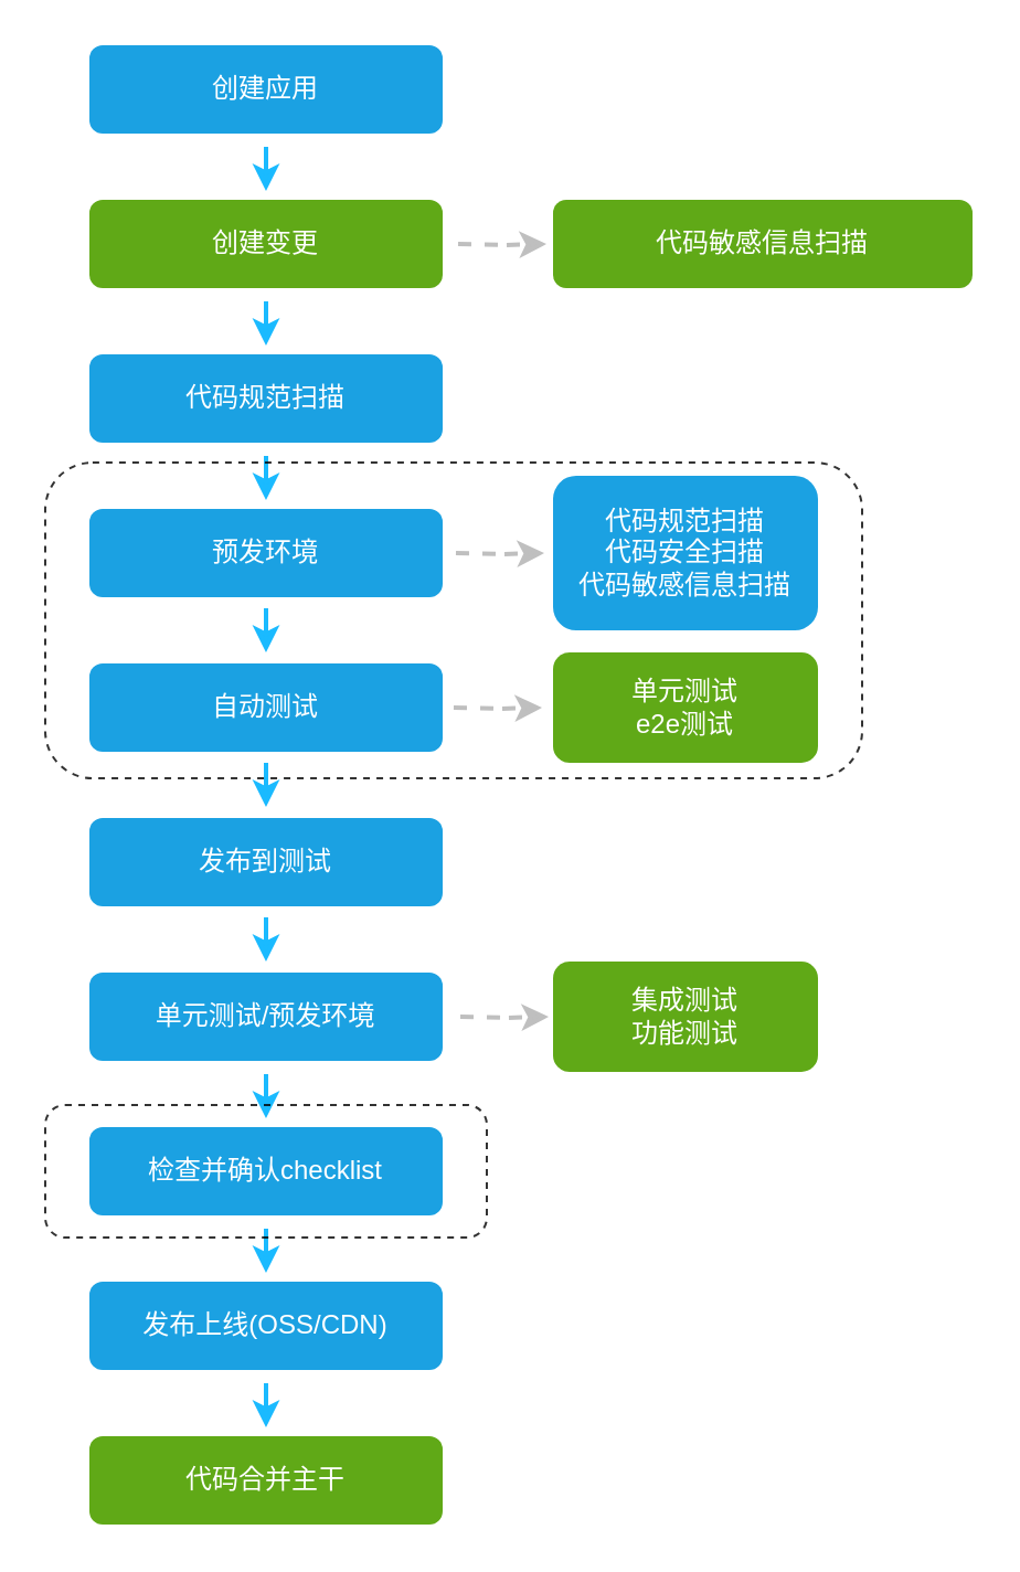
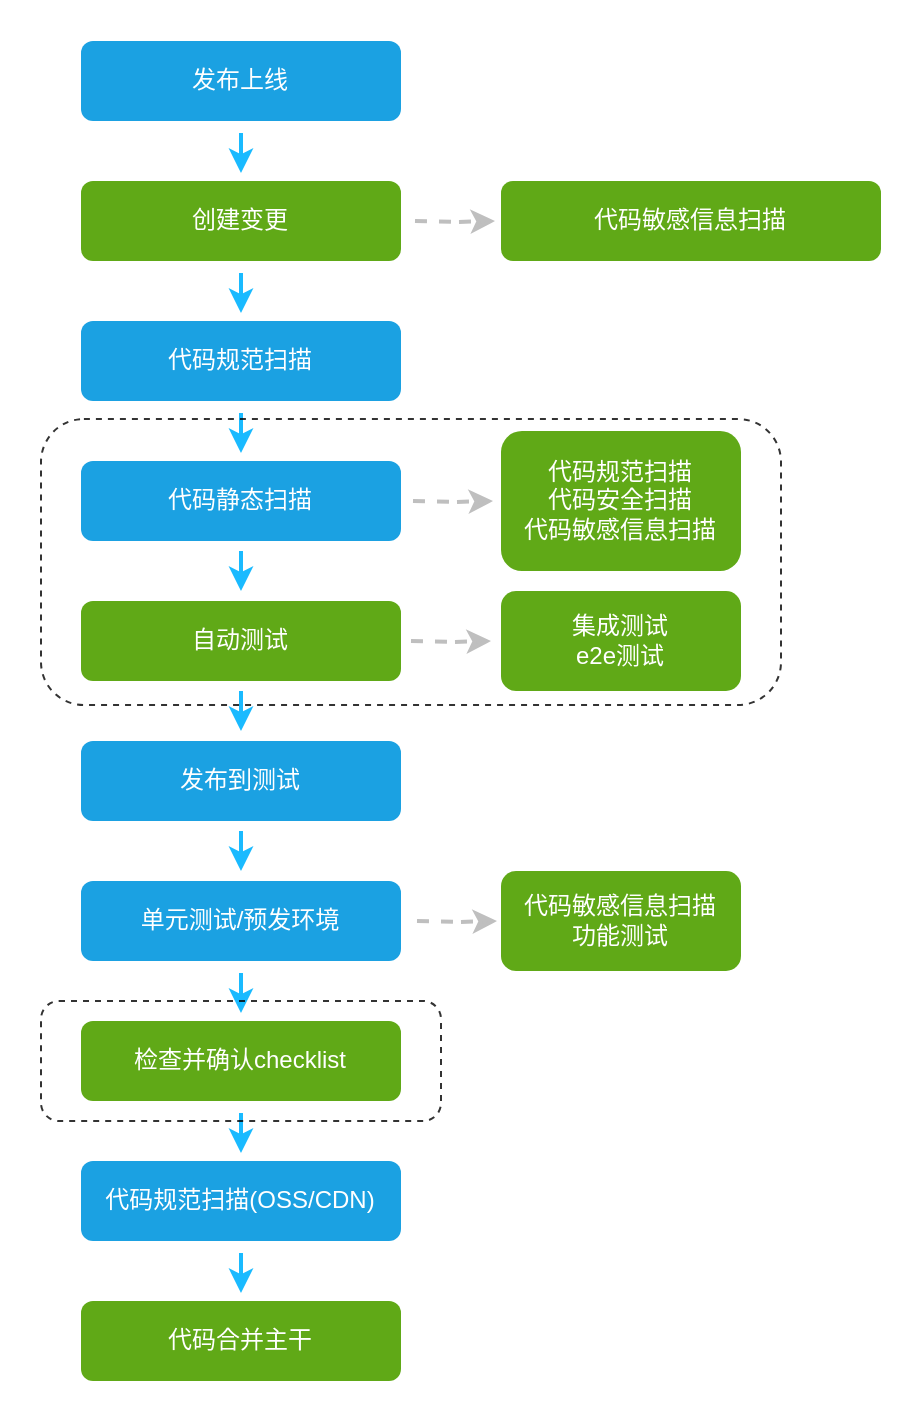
  <mxCell id="0" />
  <mxCell id="1" parent="0" />
  <mxCell id="2" value="" style="edgeStyle=orthogonalEdgeStyle;rounded=0;orthogonalLoop=1;jettySize=auto;html=1;entryX=0.5;entryY=0;entryDx=0;entryDy=0;strokeWidth=2;fillColor=#b1ddf0;strokeColor=#1ABAFF;" edge="1" parent="1"><mxGeometry relative="1" as="geometry"><mxPoint x="120" y="66" as="sourcePoint" /><mxPoint x="120" y="86" as="targetPoint" /></mxGeometry></mxCell>
- <mxCell id="3" value="创建应用" style="rounded=1;whiteSpace=wrap;html=1;fillColor=#1ba1e2;fontColor=#ffffff;strokeColor=none;" vertex="1" parent="1"><mxGeometry x="40" y="20" width="160" height="40" as="geometry" /></mxCell>
+ <mxCell id="3" value="发布上线" style="rounded=1;whiteSpace=wrap;html=1;fillColor=#1ba1e2;fontColor=#ffffff;strokeColor=none;" vertex="1" parent="1"><mxGeometry x="40" y="20" width="160" height="40" as="geometry" /></mxCell>
  <mxCell id="4" value="" style="edgeStyle=orthogonalEdgeStyle;rounded=0;orthogonalLoop=1;jettySize=auto;html=1;strokeWidth=2;fontColor=#FFFFFF;dashed=1;strokeColor=#BFBFBF;" edge="1" parent="1"><mxGeometry relative="1" as="geometry"><mxPoint x="207" y="110" as="sourcePoint" /><mxPoint x="247" y="110" as="targetPoint" /></mxGeometry></mxCell>
  <mxCell id="5" value="创建变更" style="rounded=1;whiteSpace=wrap;html=1;fontColor=#ffffff;strokeColor=none;fillColor=#60a917;" vertex="1" parent="1"><mxGeometry x="40" y="90" width="160" height="40" as="geometry" /></mxCell>
  <mxCell id="6" value="" style="edgeStyle=orthogonalEdgeStyle;rounded=0;orthogonalLoop=1;jettySize=auto;html=1;entryX=0.5;entryY=0;entryDx=0;entryDy=0;strokeColor=#1ABAFF;strokeWidth=2;fillColor=#b1ddf0;" edge="1" parent="1"><mxGeometry relative="1" as="geometry"><mxPoint x="120" y="206" as="sourcePoint" /><mxPoint x="120" y="226" as="targetPoint" /></mxGeometry></mxCell>
  <mxCell id="7" value="代码规范扫描" style="rounded=1;whiteSpace=wrap;html=1;fontColor=#ffffff;strokeColor=none;fillColor=#1ba1e2;" vertex="1" parent="1"><mxGeometry x="40" y="160" width="160" height="40" as="geometry" /></mxCell>
  <mxCell id="8" value="" style="edgeStyle=orthogonalEdgeStyle;rounded=0;orthogonalLoop=1;jettySize=auto;html=1;strokeColor=#1ABAFF;strokeWidth=2;fillColor=#b1ddf0;" edge="1" parent="1"><mxGeometry relative="1" as="geometry"><mxPoint x="120" y="275" as="sourcePoint" /><mxPoint x="120" y="295" as="targetPoint" /></mxGeometry></mxCell>
  <mxCell id="9" value="" style="edgeStyle=orthogonalEdgeStyle;rounded=0;orthogonalLoop=1;jettySize=auto;html=1;dashed=1;strokeColor=#BFBFBF;strokeWidth=2;fontColor=#FFFFFF;" edge="1" parent="1"><mxGeometry relative="1" as="geometry"><mxPoint x="206" y="250" as="sourcePoint" /><mxPoint x="246" y="250" as="targetPoint" /></mxGeometry></mxCell>
- <mxCell id="10" value="预发环境" style="rounded=1;whiteSpace=wrap;html=1;fontColor=#ffffff;strokeColor=none;fillColor=#1ba1e2;" vertex="1" parent="1"><mxGeometry x="40" y="230" width="160" height="40" as="geometry" /></mxCell>
+ <mxCell id="10" value="代码静态扫描" style="rounded=1;whiteSpace=wrap;html=1;fontColor=#ffffff;strokeColor=none;fillColor=#1ba1e2;" vertex="1" parent="1"><mxGeometry x="40" y="230" width="160" height="40" as="geometry" /></mxCell>
  <mxCell id="11" value="" style="edgeStyle=orthogonalEdgeStyle;rounded=0;orthogonalLoop=1;jettySize=auto;html=1;strokeColor=#1ABAFF;strokeWidth=2;fillColor=#b1ddf0;" edge="1" parent="1"><mxGeometry relative="1" as="geometry"><mxPoint x="120" y="415" as="sourcePoint" /><mxPoint x="120" y="435" as="targetPoint" /></mxGeometry></mxCell>
  <mxCell id="12" value="发布到测试" style="rounded=1;whiteSpace=wrap;html=1;fontColor=#ffffff;strokeColor=none;fillColor=#1ba1e2;" vertex="1" parent="1"><mxGeometry x="40" y="370" width="160" height="40" as="geometry" /></mxCell>
  <mxCell id="13" value="" style="edgeStyle=orthogonalEdgeStyle;rounded=0;orthogonalLoop=1;jettySize=auto;html=1;strokeColor=#1ABAFF;strokeWidth=2;fillColor=#b1ddf0;" edge="1" parent="1"><mxGeometry relative="1" as="geometry"><mxPoint x="120" y="486" as="sourcePoint" /><mxPoint x="120" y="506" as="targetPoint" /></mxGeometry></mxCell>
  <mxCell id="14" value="" style="edgeStyle=orthogonalEdgeStyle;rounded=0;orthogonalLoop=1;jettySize=auto;html=1;dashed=1;strokeColor=#BFBFBF;strokeWidth=2;fontColor=#FFFFFF;" edge="1" parent="1"><mxGeometry relative="1" as="geometry"><mxPoint x="208" y="460" as="sourcePoint" /><mxPoint x="248" y="460" as="targetPoint" /></mxGeometry></mxCell>
  <mxCell id="15" value="单元测试/预发环境" style="rounded=1;whiteSpace=wrap;html=1;fontColor=#ffffff;strokeColor=none;fillColor=#1ba1e2;" vertex="1" parent="1"><mxGeometry x="40" y="440" width="160" height="40" as="geometry" /></mxCell>
  <mxCell id="16" value="" style="edgeStyle=orthogonalEdgeStyle;rounded=0;orthogonalLoop=1;jettySize=auto;html=1;strokeColor=#1ABAFF;strokeWidth=2;fillColor=#b1ddf0;" edge="1" parent="1"><mxGeometry relative="1" as="geometry"><mxPoint x="120" y="556" as="sourcePoint" /><mxPoint x="120" y="576" as="targetPoint" /></mxGeometry></mxCell>
- <mxCell id="17" value="检查并确认checklist" style="rounded=1;whiteSpace=wrap;html=1;fontColor=#ffffff;strokeColor=none;fillColor=#1ba1e2;" vertex="1" parent="1"><mxGeometry x="40" y="510" width="160" height="40" as="geometry" /></mxCell>
+ <mxCell id="17" value="检查并确认checklist" style="rounded=1;whiteSpace=wrap;html=1;fontColor=#ffffff;strokeColor=none;fillColor=#60a917;" vertex="1" parent="1"><mxGeometry x="40" y="510" width="160" height="40" as="geometry" /></mxCell>
  <mxCell id="18" value="" style="edgeStyle=orthogonalEdgeStyle;rounded=0;orthogonalLoop=1;jettySize=auto;html=1;strokeColor=#1ABAFF;strokeWidth=2;fillColor=#b1ddf0;" edge="1" parent="1"><mxGeometry relative="1" as="geometry"><mxPoint x="120" y="626" as="sourcePoint" /><mxPoint x="120" y="646" as="targetPoint" /></mxGeometry></mxCell>
- <mxCell id="19" value="发布上线(OSS/CDN)" style="rounded=1;whiteSpace=wrap;html=1;fontColor=#ffffff;strokeColor=none;fillColor=#1ba1e2;" vertex="1" parent="1"><mxGeometry x="40" y="580" width="160" height="40" as="geometry" /></mxCell>
+ <mxCell id="19" value="代码规范扫描(OSS/CDN)" style="rounded=1;whiteSpace=wrap;html=1;fontColor=#ffffff;strokeColor=none;fillColor=#1ba1e2;" vertex="1" parent="1"><mxGeometry x="40" y="580" width="160" height="40" as="geometry" /></mxCell>
  <mxCell id="20" value="代码合并主干" style="rounded=1;whiteSpace=wrap;html=1;fontColor=#ffffff;strokeColor=none;fillColor=#60a917;" vertex="1" parent="1"><mxGeometry x="40" y="650" width="160" height="40" as="geometry" /></mxCell>
- <mxCell id="21" value="代码规范扫描&lt;br&gt;代码安全扫描&lt;br&gt;代码敏感信息扫描" style="rounded=1;whiteSpace=wrap;html=1;fillColor=#1ba1e2;fontColor=#ffffff;strokeColor=none;" vertex="1" parent="1"><mxGeometry x="250" y="215" width="120" height="70" as="geometry" /></mxCell>
+ <mxCell id="21" value="代码规范扫描&lt;br&gt;代码安全扫描&lt;br&gt;代码敏感信息扫描" style="rounded=1;whiteSpace=wrap;html=1;fillColor=#60a917;fontColor=#ffffff;strokeColor=none;" vertex="1" parent="1"><mxGeometry x="250" y="215" width="120" height="70" as="geometry" /></mxCell>
  <mxCell id="22" value="代码敏感信息扫描" style="rounded=1;whiteSpace=wrap;html=1;fillColor=#60a917;fontColor=#ffffff;strokeColor=none;" vertex="1" parent="1"><mxGeometry x="250" y="90" width="190" height="40" as="geometry" /></mxCell>
  <mxCell id="23" value="" style="edgeStyle=orthogonalEdgeStyle;rounded=0;orthogonalLoop=1;jettySize=auto;html=1;entryX=0.5;entryY=0;entryDx=0;entryDy=0;strokeWidth=2;fillColor=#b1ddf0;strokeColor=#1ABAFF;" edge="1" parent="1"><mxGeometry relative="1" as="geometry"><mxPoint x="120" y="136" as="sourcePoint" /><mxPoint x="120" y="156" as="targetPoint" /></mxGeometry></mxCell>
- <mxCell id="24" value="集成测试&lt;br&gt;功能测试" style="rounded=1;whiteSpace=wrap;html=1;fillColor=#60a917;fontColor=#ffffff;strokeColor=none;" vertex="1" parent="1"><mxGeometry x="250" y="435" width="120" height="50" as="geometry" /></mxCell>
+ <mxCell id="24" value="代码敏感信息扫描&lt;br&gt;功能测试" style="rounded=1;whiteSpace=wrap;html=1;fillColor=#60a917;fontColor=#ffffff;strokeColor=none;" vertex="1" parent="1"><mxGeometry x="250" y="435" width="120" height="50" as="geometry" /></mxCell>
  <mxCell id="25" value="" style="edgeStyle=orthogonalEdgeStyle;rounded=0;orthogonalLoop=1;jettySize=auto;html=1;strokeColor=#1ABAFF;strokeWidth=2;fontColor=#000000;fillColor=#b1ddf0;" edge="1" parent="1"><mxGeometry relative="1" as="geometry"><mxPoint x="120" y="345" as="sourcePoint" /><mxPoint x="120" y="365" as="targetPoint" /></mxGeometry></mxCell>
  <mxCell id="26" value="" style="edgeStyle=orthogonalEdgeStyle;rounded=0;orthogonalLoop=1;jettySize=auto;html=1;dashed=1;strokeColor=#BFBFBF;strokeWidth=2;fontColor=#FFFFFF;" edge="1" parent="1"><mxGeometry relative="1" as="geometry"><mxPoint x="205" y="320" as="sourcePoint" /><mxPoint x="245" y="320" as="targetPoint" /></mxGeometry></mxCell>
- <mxCell id="27" value="自动测试" style="rounded=1;whiteSpace=wrap;html=1;fontColor=#ffffff;strokeColor=none;fillColor=#1ba1e2;" vertex="1" parent="1"><mxGeometry x="40" y="300" width="160" height="40" as="geometry" /></mxCell>
- <mxCell id="28" value="单元测试&lt;br&gt;e2e测试" style="rounded=1;whiteSpace=wrap;html=1;fillColor=#60a917;fontColor=#ffffff;strokeColor=none;" vertex="1" parent="1"><mxGeometry x="250" y="295" width="120" height="50" as="geometry" /></mxCell>
+ <mxCell id="27" value="自动测试" style="rounded=1;whiteSpace=wrap;html=1;fontColor=#ffffff;strokeColor=none;fillColor=#60a917;" vertex="1" parent="1"><mxGeometry x="40" y="300" width="160" height="40" as="geometry" /></mxCell>
+ <mxCell id="28" value="集成测试&lt;br&gt;e2e测试" style="rounded=1;whiteSpace=wrap;html=1;fillColor=#60a917;fontColor=#ffffff;strokeColor=none;" vertex="1" parent="1"><mxGeometry x="250" y="295" width="120" height="50" as="geometry" /></mxCell>
  <mxCell id="29" value="" style="rounded=1;whiteSpace=wrap;html=1;fillColor=none;dashed=1;opacity=80;pointerEvents=0;" vertex="1" parent="1"><mxGeometry x="20" y="209" width="370" height="143" as="geometry" /></mxCell>
  <mxCell id="30" value="" style="rounded=1;whiteSpace=wrap;html=1;fillColor=none;dashed=1;opacity=80;" vertex="1" parent="1"><mxGeometry x="20" y="500" width="200" height="60" as="geometry" /></mxCell>
